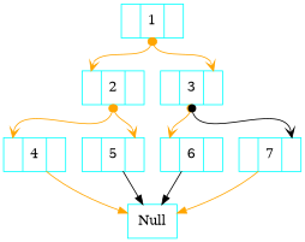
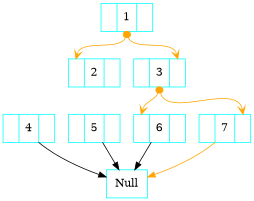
  digraph {
    node [color=cyan shape=record]
    edge [arrowhead=vee arrowtail=dot color=orange dir=both tailclip=false tailport=data]
    n1 [label="<left>|<data> 1| <right>"]
    n2 [label="<left>|<data> 2| <right>"]
    n3 [label="<left>|<data> 3| <right>"]
    n4 [label="<left>|<data> 4| <right>"]
    n5 [label="<left>|<data> 5| <right>"]
    n6 [label="<left>|<data> 6| <right>"]
    n7 [label="<left>|<data> 7| <right>"]
    Null
    n1 -> n2 [headport=left]
    n1 -> n3 [headport=right]
-   n2 -> n4 [headport=left]
-   n2 -> n5 [headport=right]
    n3 -> n6 [headport=left]
-   n3 -> n7 [color=black headport=right]
-   n4 -> Null [tailport=DATA arrowhead="" arrowtail="" dir="" tailclip=""]
+   n3 -> n7 [headport=right]
+   n4 -> Null [tailport=DATA arrowhead="" arrowtail="" color="" dir="" tailclip=""]
    n5 -> Null [tailport=DATA arrowhead="" arrowtail="" color="" dir="" tailclip=""]
    n6 -> Null [tailport=DATA arrowhead="" arrowtail="" color="" dir="" tailclip=""]
    n7 -> Null [tailport=DATA arrowhead="" arrowtail="" dir="" tailclip=""]
  }
